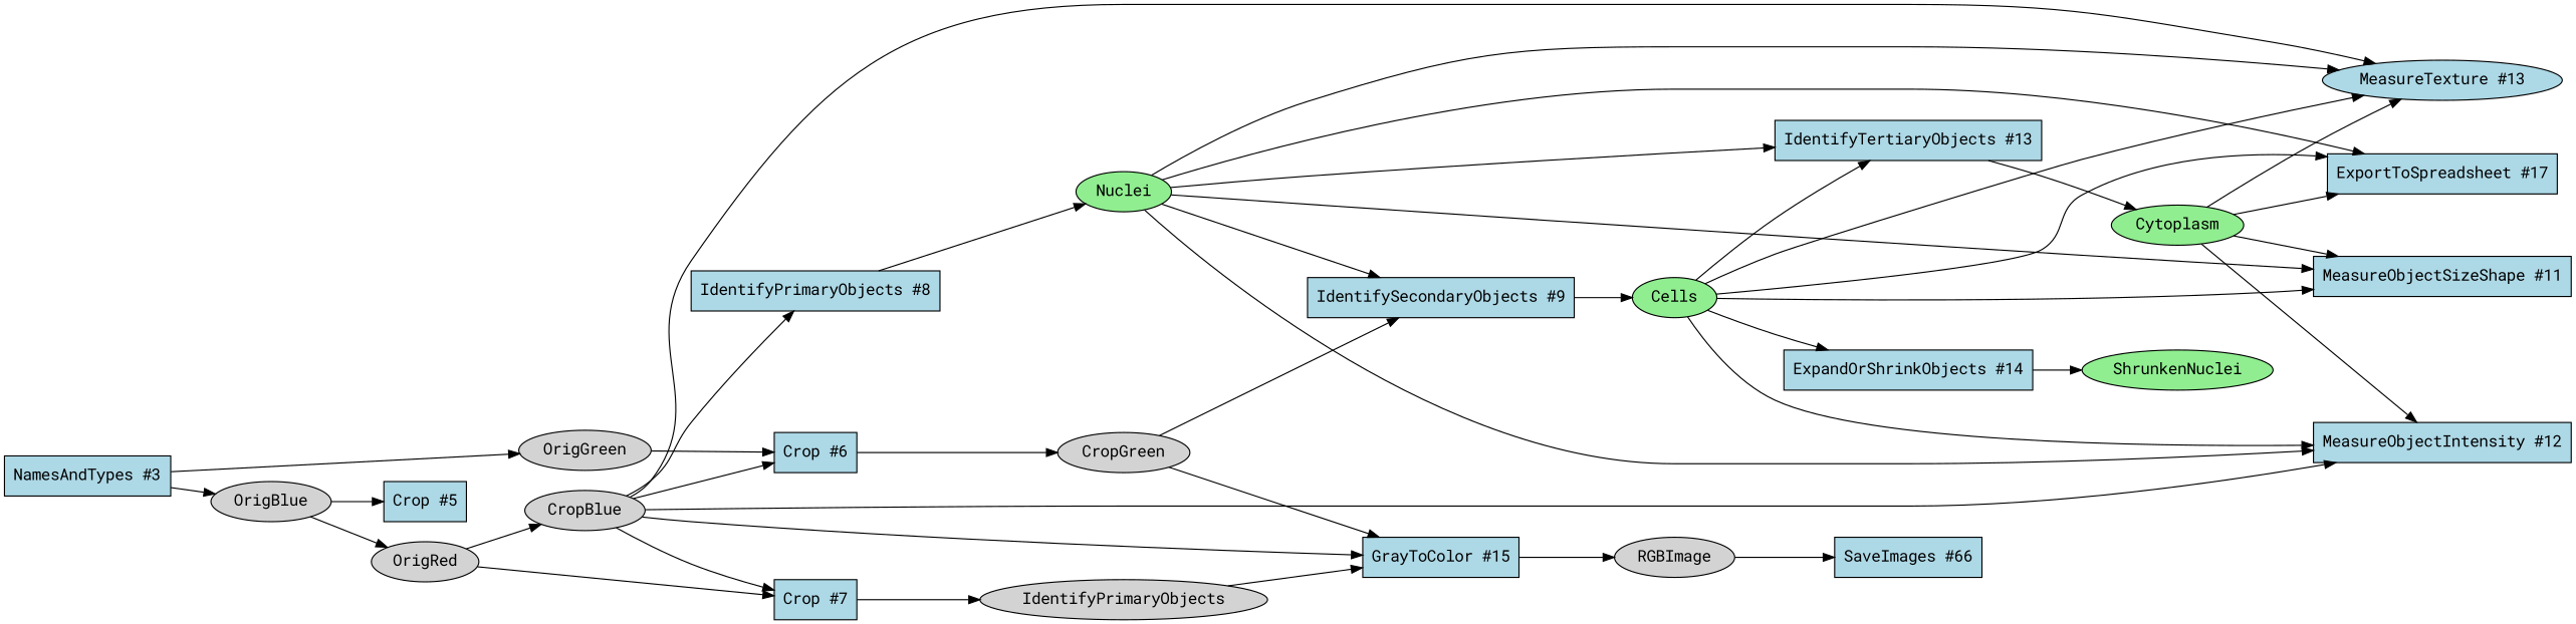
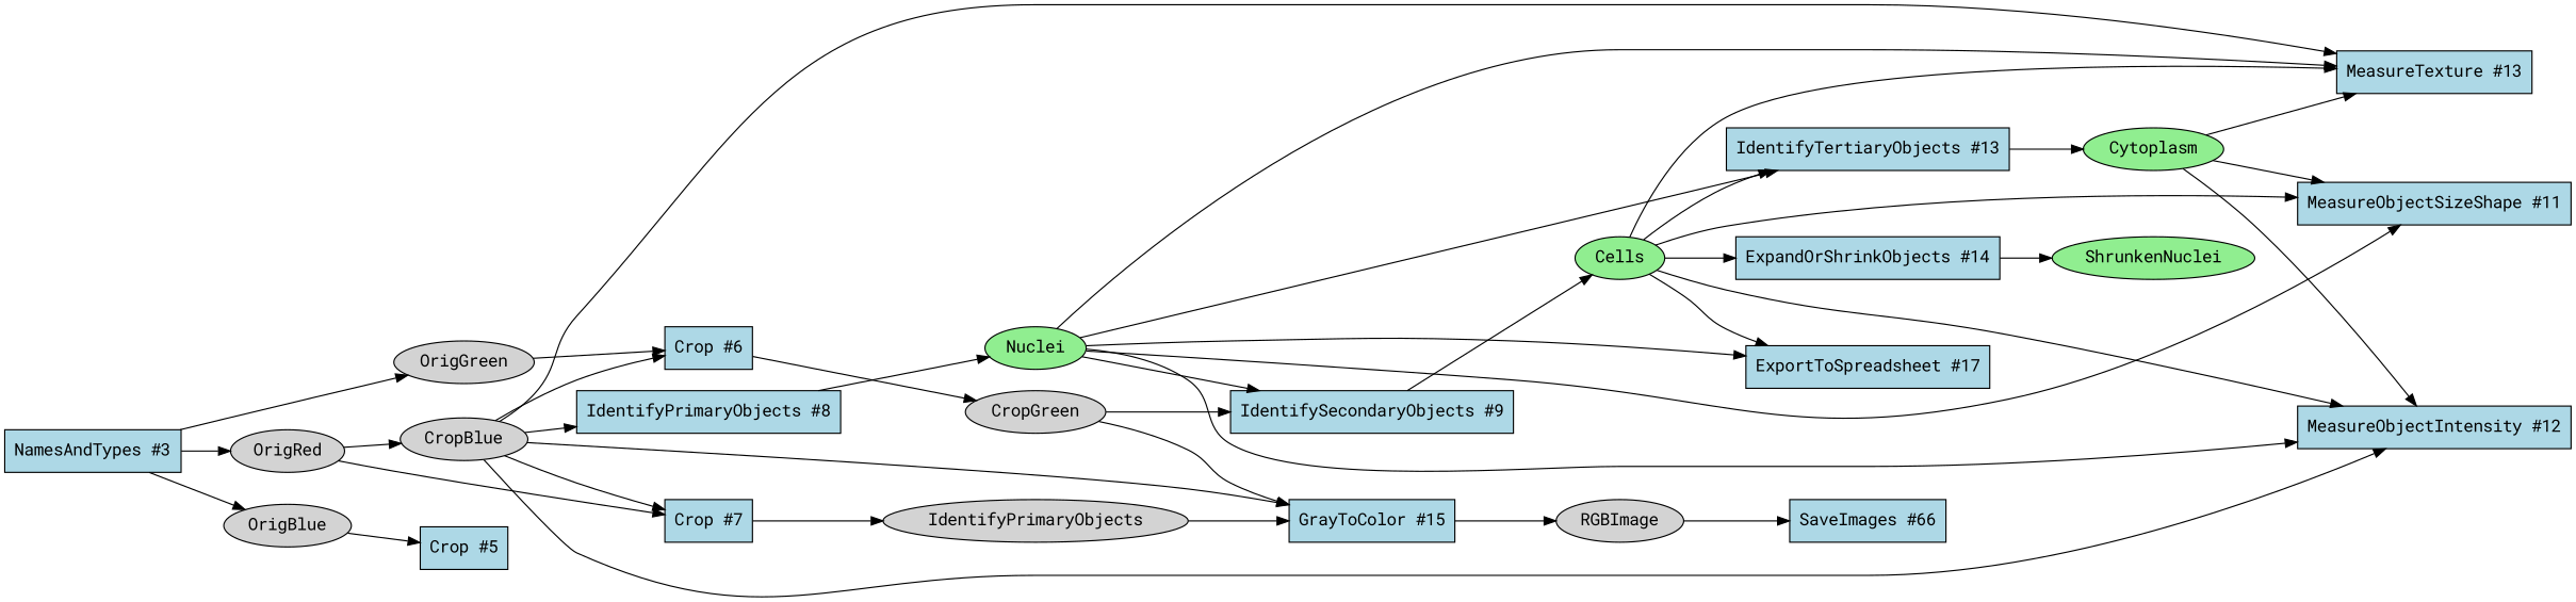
  strict digraph {
    fontname="Roboto Mono"
    rankdir=LR
    node [enabled=True fillcolor=lightblue fontname="Roboto Mono" shape=box style=filled type=module]
    edge [fontname="Roboto Mono" type=object_input]
    n1 [label="Crop #7" module_name=Crop module_num=7 original_num=7 stable_id=Crop_332d8a68]
    n2 [fillcolor=lightgray label=IdentifyPrimaryObjects shape=ellipse type=image enabled=""]
    n3 [label="GrayToColor #15" module_name=GrayToColor module_num=15 original_num=15 stable_id=GrayToColor_dc85e759]
    n4 [label="Crop #6" module_name=Crop module_num=6 original_num=6 stable_id=Crop_72b7e4f7]
    n5 [fillcolor=lightgray label=CropGreen shape=ellipse type=image enabled=""]
    n6 [label="IdentifySecondaryObjects #9" module_name=IdentifySecondaryObjects module_num=9 original_num=9 stable_id=IdentifySecondaryObjects_db759edd]
    n7 [label="Crop #5" module_name=Crop module_num=5 original_num=5 stable_id=Crop_a20966a3]
    n8 [fillcolor=lightgray label=CropBlue shape=ellipse type=image enabled=""]
    n9 [label="IdentifyPrimaryObjects #8" module_name=IdentifyPrimaryObjects module_num=8 original_num=8 stable_id=IdentifyPrimaryObjects_5fec111d]
    n10 [label="MeasureObjectIntensity #12" module_name=MeasureObjectIntensity module_num=12 original_num=12 stable_id=MeasureObjectIntensity_493d53fb]
-   n11 [label="MeasureTexture #13" module_name=MeasureTexture module_num=13 original_num=13 shape=ellipse stable_id=MeasureTexture_493d53fb]
+   n11 [label="MeasureTexture #13" module_name=MeasureTexture module_num=13 original_num=13 stable_id=MeasureTexture_493d53fb]
    n12 [label="ExpandOrShrinkObjects #14" module_name=ExpandOrShrinkObjects module_num=14 original_num=14 stable_id=ExpandOrShrinkObjects_a2267973]
    n13 [fillcolor=lightgreen label=ShrunkenNuclei shape=ellipse type=object enabled=""]
    n14 [label="ExportToSpreadsheet #17" module_name=ExportToSpreadsheet module_num=17 original_num=17 stable_id=ExportToSpreadsheet_33e152a1]
    n15 [fillcolor=lightgray label=RGBImage shape=ellipse type=image enabled=""]
    n16 [label="SaveImages #66" module_name=SaveImages module_num=16 original_num=16 stable_id=SaveImages_84040f13]
    n17 [fillcolor=lightgreen label=Nuclei shape=ellipse type=object enabled=""]
    n18 [label="IdentifyTertiaryObjects #13" module_name=IdentifyTertiaryObjects module_num=10 original_num=10 stable_id=IdentifyTertiaryObjects_58171e44]
    n19 [label="MeasureObjectSizeShape #11" module_name=MeasureObjectSizeShape module_num=11 original_num=11 stable_id=MeasureObjectSizeShape_33e152a1]
    n20 [fillcolor=lightgreen label=Cells shape=ellipse type=object enabled=""]
    n21 [fillcolor=lightgreen label=Cytoplasm shape=ellipse type=object enabled=""]
    n22 [label="NamesAndTypes #3" module_name=NamesAndTypes module_num=3 original_num=3 stable_id=NamesAndTypes_2f704093]
    n23 [fillcolor=lightgray label=OrigBlue shape=ellipse type=image enabled=""]
    n24 [fillcolor=lightgray label=OrigGreen shape=ellipse type=image enabled=""]
    n25 [fillcolor=lightgray label=OrigRed shape=ellipse type=image enabled=""]
    n1 -> n2 [type=image_output]
    n2 -> n3 [type=image_input]
    n3 -> n15 [type=image_output]
    n4 -> n5 [type=image_output]
    n5 -> n3 [type=image_input]
    n5 -> n6 [type=image_input]
    n6 -> n20 [type=object_output]
    n8 -> n1 [type=image_input]
    n8 -> n3 [type=image_input]
    n8 -> n4 [type=image_input]
    n8 -> n9 [type=image_input]
    n8 -> n10 [type=image_input]
    n8 -> n11 [type=image_input]
    n9 -> n17 [type=object_output]
    n12 -> n13 [type=object_output]
    n15 -> n16 [type=image_input]
    n17 -> n6
    n17 -> n10
    n17 -> n11
    n17 -> n14
    n17 -> n18
    n17 -> n19
    n18 -> n21 [type=object_output]
    n20 -> n10
    n20 -> n11
    n20 -> n12
    n20 -> n14
    n20 -> n18
    n20 -> n19
    n21 -> n10
    n21 -> n11
-   n21 -> n14
    n21 -> n19
    n22 -> n23 [type=image_output]
    n22 -> n24 [type=image_output]
-   n23 -> n25 [type=image_output]
+   n22 -> n25 [type=image_output]
    n23 -> n7 [type=image_input]
    n24 -> n4 [type=image_input]
    n25 -> n1 [type=image_input]
    n25 -> n8 [type=image_output]
  }
